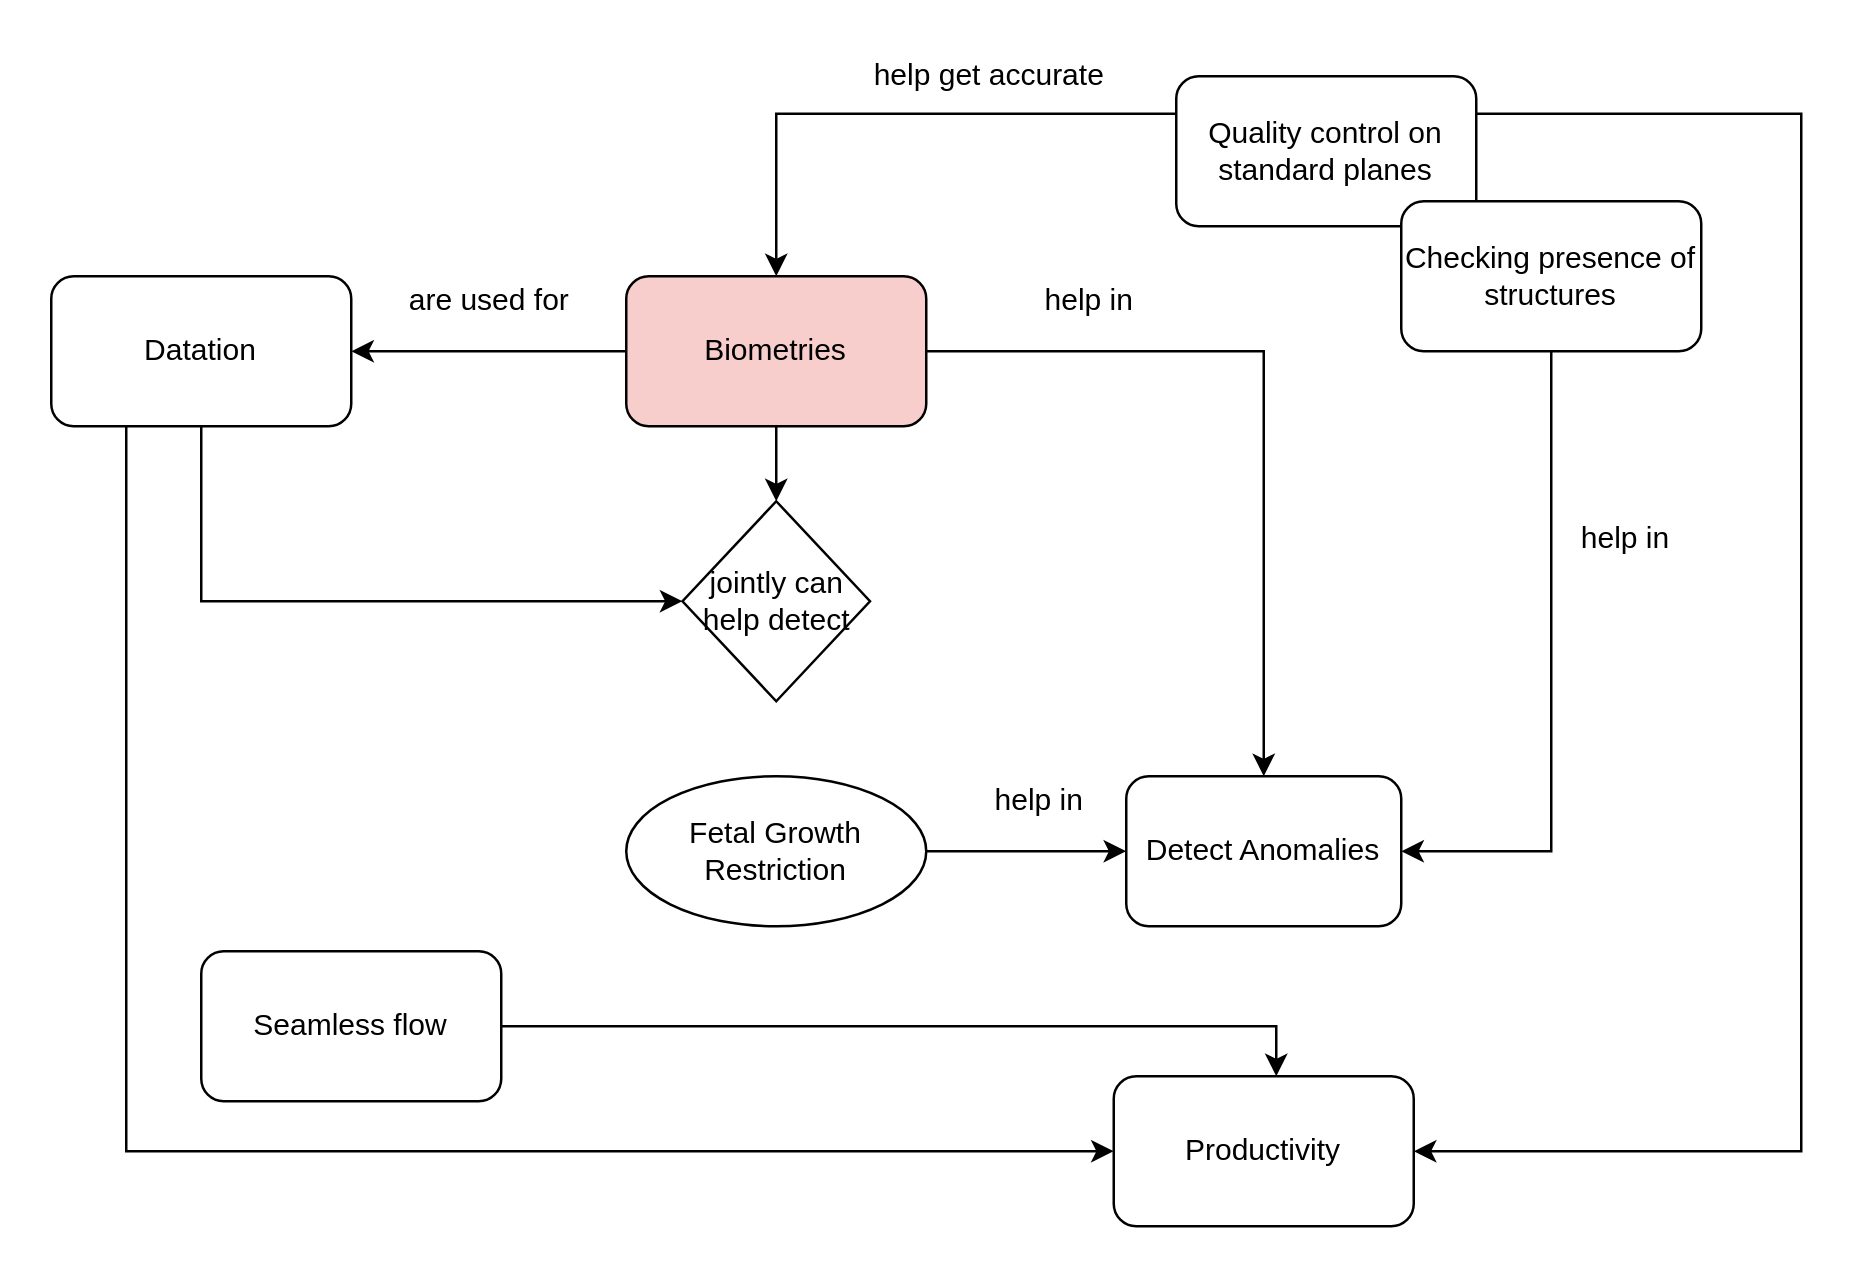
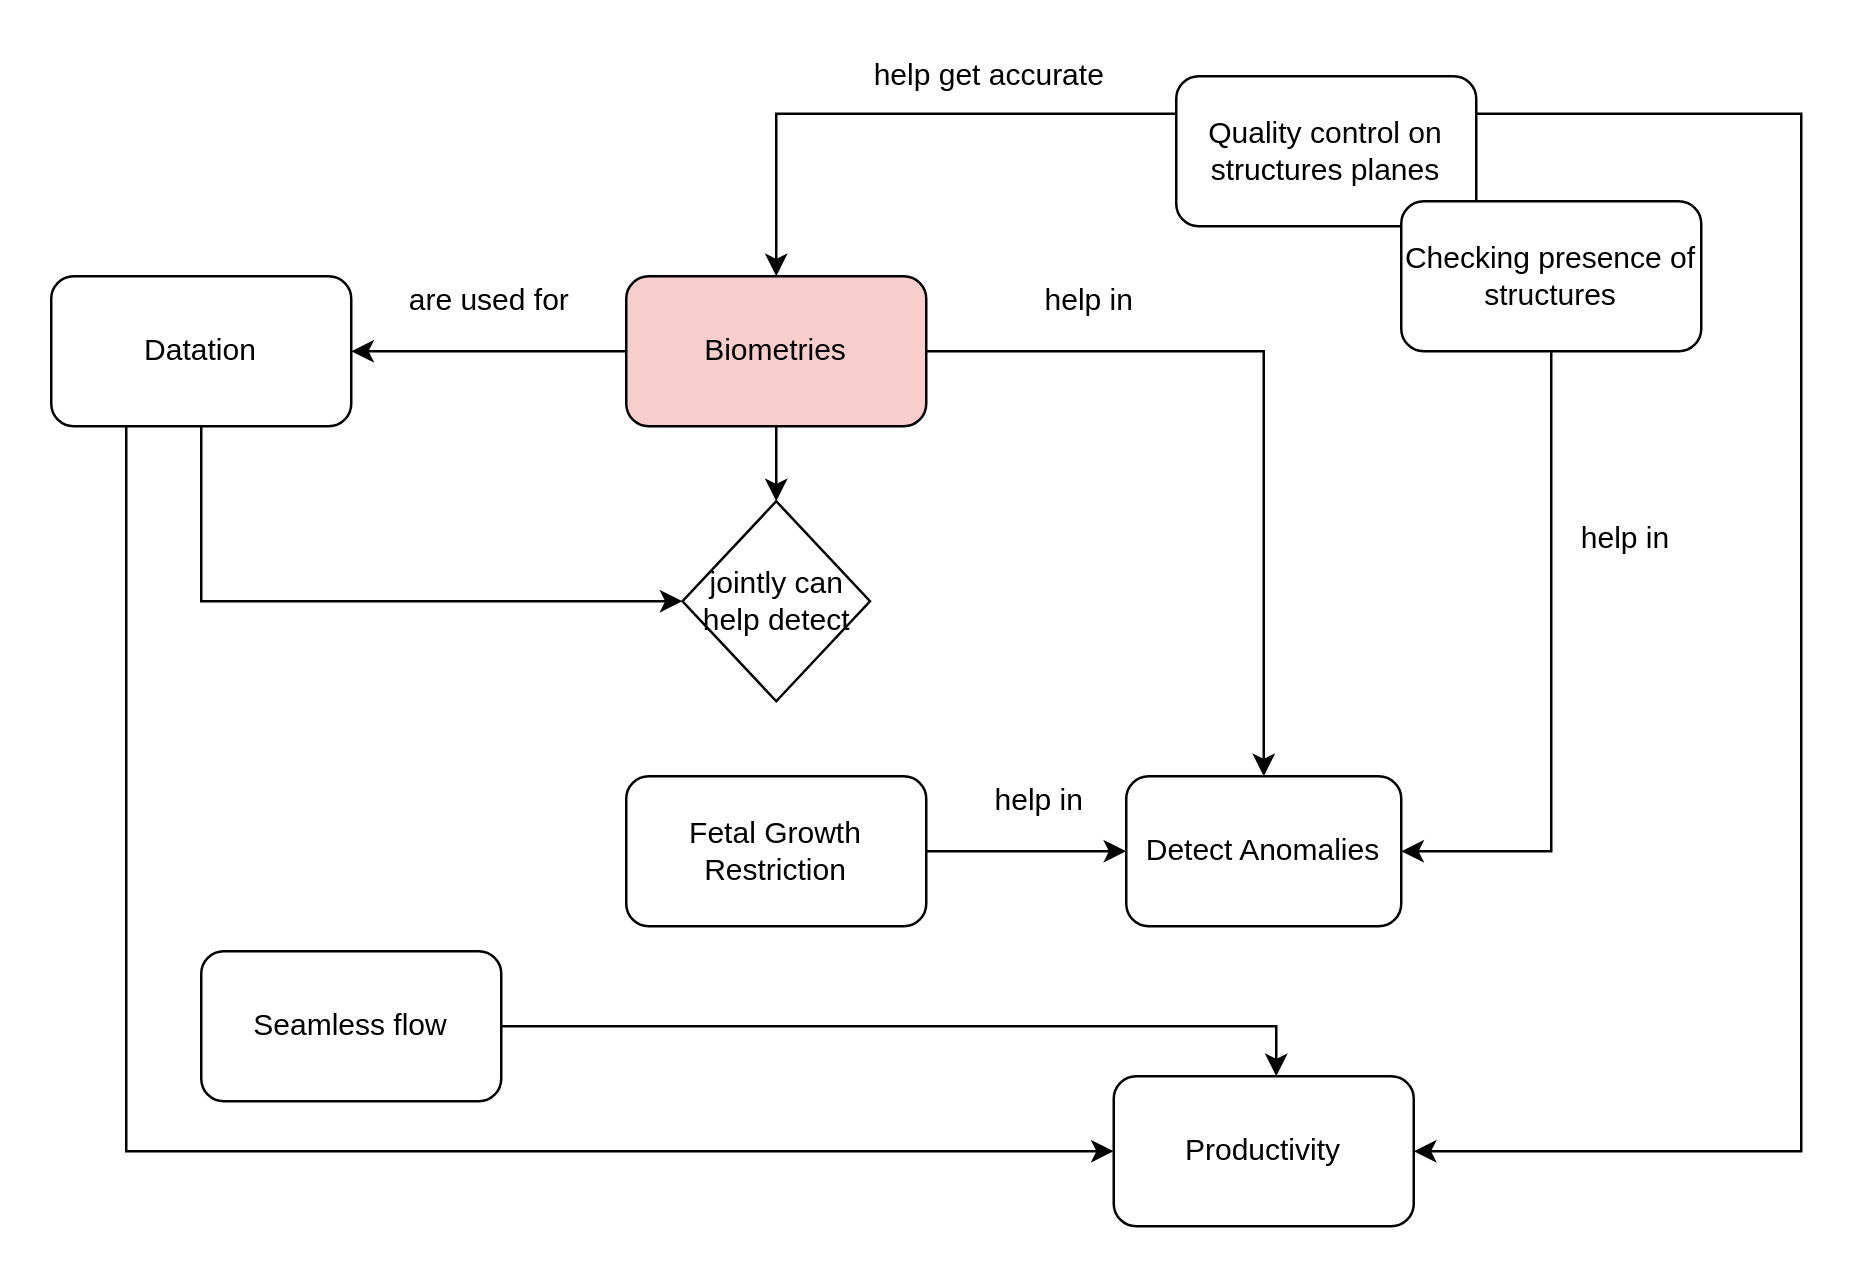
  <mxCell id="0" />
  <mxCell id="1" parent="0" />
  <mxCell id="2" style="edgeStyle=orthogonalEdgeStyle;rounded=0;orthogonalLoop=1;jettySize=auto;html=1;exitX=0.5;exitY=1;exitDx=0;exitDy=0;entryX=0;entryY=0.5;entryDx=0;entryDy=0;" parent="1" source="4" target="11" edge="1"><mxGeometry relative="1" as="geometry" /></mxCell>
  <mxCell id="3" style="edgeStyle=orthogonalEdgeStyle;rounded=0;orthogonalLoop=1;jettySize=auto;html=1;exitX=0.25;exitY=1;exitDx=0;exitDy=0;entryX=0;entryY=0.5;entryDx=0;entryDy=0;" edge="1" parent="1" source="4" target="23"><mxGeometry relative="1" as="geometry" /></mxCell>
  <mxCell id="4" value="Datation" style="rounded=1;whiteSpace=wrap;html=1;" parent="1" vertex="1"><mxGeometry x="20" y="110" width="120" height="60" as="geometry" /></mxCell>
  <mxCell id="5" style="edgeStyle=orthogonalEdgeStyle;rounded=0;orthogonalLoop=1;jettySize=auto;html=1;exitX=1;exitY=0.5;exitDx=0;exitDy=0;entryX=0;entryY=0.5;entryDx=0;entryDy=0;" parent="1" source="6" target="12" edge="1"><mxGeometry relative="1" as="geometry" /></mxCell>
- <mxCell id="6" value="Fetal Growth Restriction" style="ellipse;whiteSpace=wrap;html=1;" parent="1" vertex="1"><mxGeometry x="250" y="310" width="120" height="60" as="geometry" /></mxCell>
+ <mxCell id="6" value="Fetal Growth Restriction" style="rounded=1;whiteSpace=wrap;html=1;" parent="1" vertex="1"><mxGeometry x="250" y="310" width="120" height="60" as="geometry" /></mxCell>
  <mxCell id="7" style="edgeStyle=orthogonalEdgeStyle;rounded=0;orthogonalLoop=1;jettySize=auto;html=1;exitX=0;exitY=0.5;exitDx=0;exitDy=0;entryX=1;entryY=0.5;entryDx=0;entryDy=0;" parent="1" source="10" target="4" edge="1"><mxGeometry relative="1" as="geometry" /></mxCell>
  <mxCell id="8" style="edgeStyle=orthogonalEdgeStyle;rounded=0;orthogonalLoop=1;jettySize=auto;html=1;exitX=0.5;exitY=1;exitDx=0;exitDy=0;entryX=0.5;entryY=0;entryDx=0;entryDy=0;" parent="1" source="10" target="11" edge="1"><mxGeometry relative="1" as="geometry"><Array as="points"><mxPoint x="310" y="200" /><mxPoint x="310" y="200" /></Array></mxGeometry></mxCell>
  <mxCell id="9" style="edgeStyle=orthogonalEdgeStyle;rounded=0;orthogonalLoop=1;jettySize=auto;html=1;exitX=1;exitY=0.5;exitDx=0;exitDy=0;entryX=0.5;entryY=0;entryDx=0;entryDy=0;" parent="1" source="10" target="12" edge="1"><mxGeometry relative="1" as="geometry" /></mxCell>
  <mxCell id="10" value="Biometries" style="rounded=1;whiteSpace=wrap;html=1;fillColor=#f8cecc;" parent="1" vertex="1"><mxGeometry x="250" y="110" width="120" height="60" as="geometry" /></mxCell>
  <mxCell id="11" value="jointly can help detect" style="rhombus;whiteSpace=wrap;html=1;" parent="1" vertex="1"><mxGeometry x="272.5" y="200" width="75" height="80" as="geometry" /></mxCell>
  <mxCell id="12" value="Detect Anomalies" style="rounded=1;whiteSpace=wrap;html=1;" parent="1" vertex="1"><mxGeometry x="450" y="310" width="110" height="60" as="geometry" /></mxCell>
  <mxCell id="13" style="edgeStyle=orthogonalEdgeStyle;rounded=0;orthogonalLoop=1;jettySize=auto;html=1;exitX=0;exitY=0.25;exitDx=0;exitDy=0;entryX=0.5;entryY=0;entryDx=0;entryDy=0;" parent="1" source="15" target="10" edge="1"><mxGeometry relative="1" as="geometry" /></mxCell>
  <mxCell id="14" style="edgeStyle=orthogonalEdgeStyle;rounded=0;orthogonalLoop=1;jettySize=auto;html=1;exitX=1;exitY=0.25;exitDx=0;exitDy=0;entryX=1;entryY=0.5;entryDx=0;entryDy=0;" edge="1" parent="1" source="15" target="23"><mxGeometry relative="1" as="geometry"><Array as="points"><mxPoint x="720" y="45" /><mxPoint x="720" y="460" /></Array></mxGeometry></mxCell>
- <mxCell id="15" value="Quality control on standard planes" style="rounded=1;whiteSpace=wrap;html=1;" parent="1" vertex="1"><mxGeometry x="470" y="30" width="120" height="60" as="geometry" /></mxCell>
+ <mxCell id="15" value="Quality control on structures planes" style="rounded=1;whiteSpace=wrap;html=1;" parent="1" vertex="1"><mxGeometry x="470" y="30" width="120" height="60" as="geometry" /></mxCell>
  <mxCell id="16" style="edgeStyle=orthogonalEdgeStyle;rounded=0;orthogonalLoop=1;jettySize=auto;html=1;exitX=0.5;exitY=1;exitDx=0;exitDy=0;entryX=1;entryY=0.5;entryDx=0;entryDy=0;" parent="1" source="17" target="12" edge="1"><mxGeometry relative="1" as="geometry" /></mxCell>
  <mxCell id="17" value="Checking presence of structures" style="rounded=1;whiteSpace=wrap;html=1;" parent="1" vertex="1"><mxGeometry x="560" y="80" width="120" height="60" as="geometry" /></mxCell>
  <mxCell id="18" value="are used for" style="text;html=1;align=center;verticalAlign=middle;resizable=0;points=[];autosize=1;strokeColor=none;fillColor=none;" parent="1" vertex="1"><mxGeometry x="155" y="110" width="80" height="20" as="geometry" /></mxCell>
  <mxCell id="19" value="help get accurate" style="text;html=1;align=center;verticalAlign=middle;resizable=0;points=[];autosize=1;strokeColor=none;fillColor=none;" parent="1" vertex="1"><mxGeometry x="340" y="20" width="110" height="20" as="geometry" /></mxCell>
  <mxCell id="20" value="help in" style="text;html=1;align=center;verticalAlign=middle;resizable=0;points=[];autosize=1;strokeColor=none;fillColor=none;" parent="1" vertex="1"><mxGeometry x="410" y="110" width="50" height="20" as="geometry" /></mxCell>
  <mxCell id="21" value="help in" style="text;html=1;strokeColor=none;fillColor=none;align=center;verticalAlign=middle;whiteSpace=wrap;rounded=0;" parent="1" vertex="1"><mxGeometry x="620" y="200" width="60" height="30" as="geometry" /></mxCell>
  <mxCell id="22" value="help in" style="text;html=1;align=center;verticalAlign=middle;resizable=0;points=[];autosize=1;strokeColor=none;fillColor=none;" parent="1" vertex="1"><mxGeometry x="390" y="310" width="50" height="20" as="geometry" /></mxCell>
  <mxCell id="23" value="Productivity" style="rounded=1;whiteSpace=wrap;html=1;" vertex="1" parent="1"><mxGeometry x="445" y="430" width="120" height="60" as="geometry" /></mxCell>
  <mxCell id="24" style="edgeStyle=orthogonalEdgeStyle;rounded=0;orthogonalLoop=1;jettySize=auto;html=1;exitX=1;exitY=0.5;exitDx=0;exitDy=0;" edge="1" parent="1" source="25" target="23"><mxGeometry relative="1" as="geometry"><Array as="points"><mxPoint x="510" y="410" /></Array></mxGeometry></mxCell>
  <mxCell id="25" value="Seamless flow" style="rounded=1;whiteSpace=wrap;html=1;" vertex="1" parent="1"><mxGeometry x="80" y="380" width="120" height="60" as="geometry" /></mxCell>
